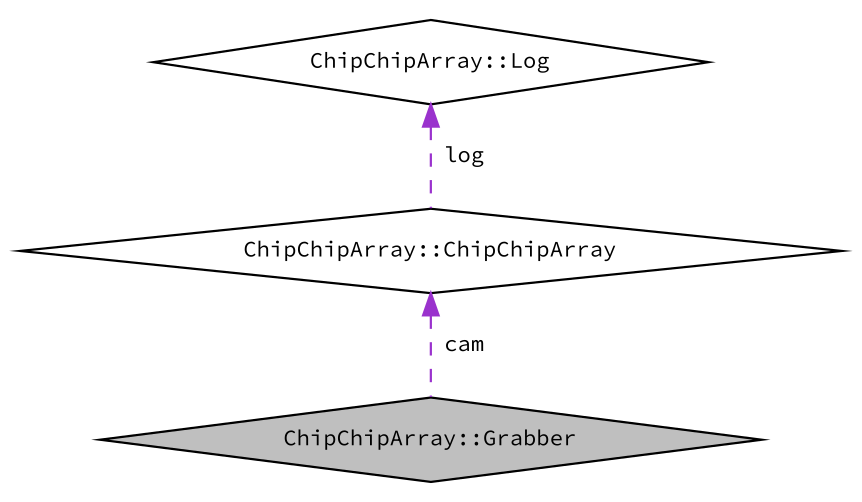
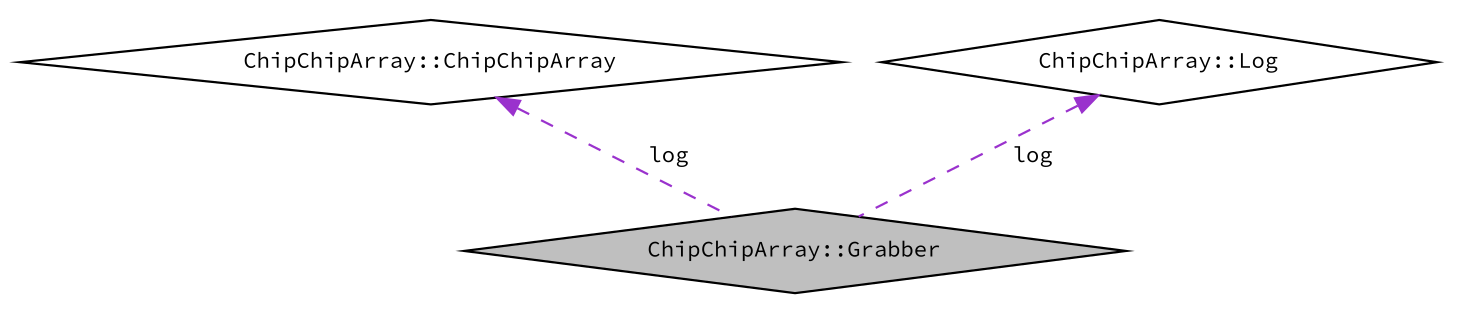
  digraph {
    fontname="Source Code Pro"
    node [color=black fillcolor=white fontname="Source Code Pro" fontsize=10 shape=diamond style=filled]
    edge [color=darkorchid3 dir=back fontname="Source Code Pro" fontsize=10 labelfontname=Helvetica labelfontsize=10 style=dashed]
    n1 [fillcolor=grey75 fontcolor=black height=0.2 label="ChipChipArray::Grabber" width=0.4]
    n2 [height=0.2 label="ChipChipArray::ChipChipArray" width=0.4]
    n3 [height=0.2 label="ChipChipArray::Log" width=0.4]
-   n2 -> n1 [label=" cam"]
-   n3 -> n2 [label=" log"]
+   n2 -> n1 [label=" log"]
+   n3 -> n1 [label=" log"]
  }
